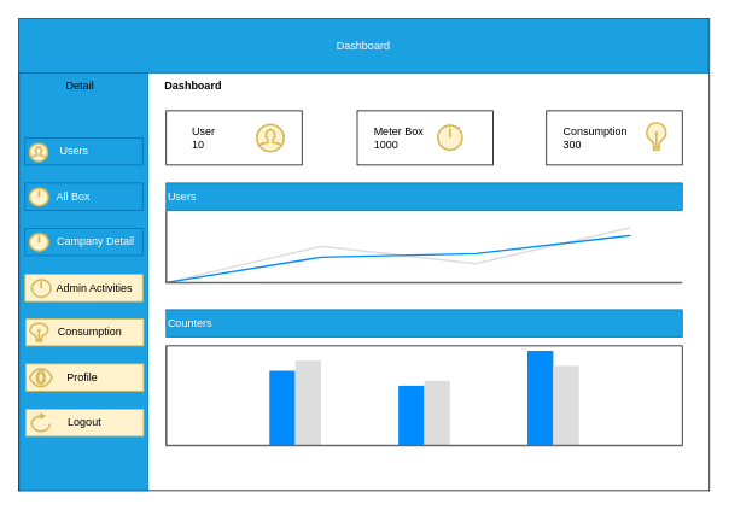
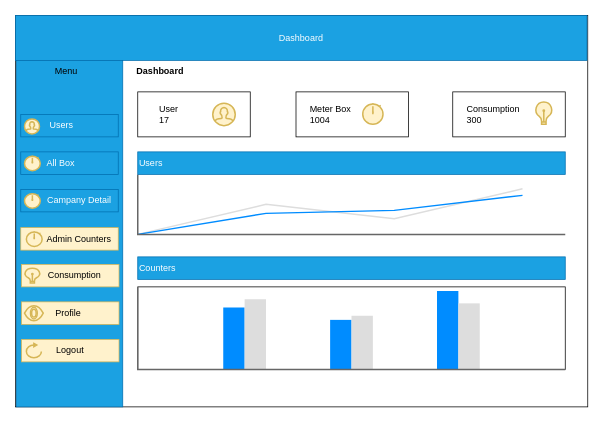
  <mxCell id="0" />
  <mxCell id="1" parent="0" />
  <mxCell id="2" value="" style="rounded=0;whiteSpace=wrap;html=1;shadow=0;" parent="1" vertex="1"><mxGeometry x="20" y="20" width="763" height="522" as="geometry" /></mxCell>
  <mxCell id="3" value="Dashboard" style="rounded=0;whiteSpace=wrap;html=1;fillColor=#1ba1e2;strokeColor=#006EAF;fontColor=#ffffff;" parent="1" vertex="1"><mxGeometry x="20" y="20" width="762" height="60" as="geometry" /></mxCell>
  <mxCell id="4" value="" style="rounded=0;whiteSpace=wrap;html=1;fillColor=#1ba1e2;strokeColor=#006EAF;fontColor=#ffffff;" parent="1" vertex="1"><mxGeometry x="21" y="80" width="142" height="462" as="geometry" /></mxCell>
- <mxCell id="5" value="Detail" style="text;html=1;align=center;verticalAlign=middle;whiteSpace=wrap;rounded=0;" parent="1" vertex="1"><mxGeometry x="23" y="80" width="130" height="30" as="geometry" /></mxCell>
+ <mxCell id="5" value="Menu" style="text;html=1;align=center;verticalAlign=middle;whiteSpace=wrap;rounded=0;" parent="1" vertex="1"><mxGeometry x="23" y="80" width="130" height="30" as="geometry" /></mxCell>
  <mxCell id="6" value="&amp;nbsp; &amp;nbsp; &amp;nbsp; &amp;nbsp; &amp;nbsp; &amp;nbsp;Users" style="text;html=1;align=left;verticalAlign=middle;whiteSpace=wrap;rounded=0;shadow=0;comic=0;glass=0;strokeColor=#006EAF;fillColor=#1ba1e2;fontColor=#ffffff;" parent="1" vertex="1"><mxGeometry x="27" y="152" width="130" height="30" as="geometry" /></mxCell>
  <mxCell id="7" value="&amp;nbsp; &amp;nbsp; &amp;nbsp; &amp;nbsp; &amp;nbsp; All Box" style="text;html=1;align=left;verticalAlign=middle;whiteSpace=wrap;rounded=0;strokeColor=#006EAF;fillColor=#1ba1e2;fontColor=#ffffff;" parent="1" vertex="1"><mxGeometry x="27" y="202" width="130" height="30" as="geometry" /></mxCell>
  <mxCell id="8" value="&amp;nbsp; &amp;nbsp; &amp;nbsp; &amp;nbsp; &amp;nbsp; Consumption" style="text;html=1;align=left;verticalAlign=middle;whiteSpace=wrap;rounded=0;strokeColor=#d6b656;fillColor=#fff2cc;" parent="1" vertex="1"><mxGeometry x="28" y="352" width="130" height="30" as="geometry" /></mxCell>
  <mxCell id="9" value="&amp;nbsp; &amp;nbsp; &amp;nbsp; &amp;nbsp; &amp;nbsp; &amp;nbsp; &amp;nbsp;Profile" style="text;html=1;align=left;verticalAlign=middle;whiteSpace=wrap;rounded=0;strokeColor=#d6b656;fillColor=#fff2cc;" parent="1" vertex="1"><mxGeometry x="28" y="402" width="130" height="30" as="geometry" /></mxCell>
  <mxCell id="10" value="Logout" style="text;html=1;align=center;verticalAlign=middle;whiteSpace=wrap;rounded=0;fillColor=#fff2cc;strokeColor=#d6b656;" parent="1" vertex="1"><mxGeometry x="28" y="452" width="130" height="30" as="geometry" /></mxCell>
- <mxCell id="11" value="&amp;nbsp; &amp;nbsp; &amp;nbsp; &amp;nbsp; User&lt;br&gt;&amp;nbsp; &amp;nbsp; &amp;nbsp; &amp;nbsp; 10" style="rounded=0;whiteSpace=wrap;html=1;gradientColor=none;align=left;" parent="1" vertex="1"><mxGeometry x="183" y="122" width="150" height="60" as="geometry" /></mxCell>
+ <mxCell id="11" value="&amp;nbsp; &amp;nbsp; &amp;nbsp; &amp;nbsp; User&lt;br&gt;&amp;nbsp; &amp;nbsp; &amp;nbsp; &amp;nbsp; 17" style="rounded=0;whiteSpace=wrap;html=1;gradientColor=none;align=left;" parent="1" vertex="1"><mxGeometry x="183" y="122" width="150" height="60" as="geometry" /></mxCell>
  <mxCell id="12" value="&amp;nbsp; &amp;nbsp; &amp;nbsp;Consumption&lt;br&gt;&amp;nbsp; &amp;nbsp; &amp;nbsp;300" style="rounded=0;whiteSpace=wrap;html=1;gradientColor=none;align=left;" parent="1" vertex="1"><mxGeometry x="603" y="122" width="150" height="60" as="geometry" /></mxCell>
- <mxCell id="13" value="&amp;nbsp; &amp;nbsp; &amp;nbsp;Meter Box&lt;br&gt;&amp;nbsp; &amp;nbsp; &amp;nbsp;1000" style="rounded=0;whiteSpace=wrap;html=1;gradientColor=none;align=left;" parent="1" vertex="1"><mxGeometry x="394" y="122" width="150" height="60" as="geometry" /></mxCell>
+ <mxCell id="13" value="&amp;nbsp; &amp;nbsp; &amp;nbsp;Meter Box&lt;br&gt;&amp;nbsp; &amp;nbsp; &amp;nbsp;1004" style="rounded=0;whiteSpace=wrap;html=1;gradientColor=none;align=left;" parent="1" vertex="1"><mxGeometry x="394" y="122" width="150" height="60" as="geometry" /></mxCell>
  <mxCell id="14" value="" style="verticalLabelPosition=bottom;shadow=0;dashed=0;align=center;html=1;verticalAlign=top;strokeWidth=1;shape=mxgraph.mockup.graphics.lineChart;strokeColor=none;strokeColor2=#666666;strokeColor3=#008cff;strokeColor4=#dddddd;gradientColor=none;" parent="1" vertex="1"><mxGeometry x="183" y="232" width="570" height="80" as="geometry" /></mxCell>
  <mxCell id="15" value="" style="verticalLabelPosition=bottom;shadow=0;dashed=0;align=center;html=1;verticalAlign=top;strokeWidth=1;shape=mxgraph.mockup.graphics.columnChart;strokeColor2=none;strokeColor3=#666666;fillColor2=#008cff;fillColor3=#dddddd;" parent="1" vertex="1"><mxGeometry x="183" y="382" width="570" height="110" as="geometry" /></mxCell>
  <mxCell id="16" value="Counters" style="text;html=1;align=left;verticalAlign=middle;whiteSpace=wrap;rounded=0;fillColor=#1ba1e2;strokeColor=#006EAF;fontColor=#ffffff;" parent="1" vertex="1"><mxGeometry x="183" y="342" width="570" height="30" as="geometry" /></mxCell>
  <mxCell id="17" value="Users" style="text;html=1;align=left;verticalAlign=middle;whiteSpace=wrap;rounded=0;fillColor=#1ba1e2;strokeColor=#006EAF;fontColor=#ffffff;" parent="1" vertex="1"><mxGeometry x="183" y="202" width="570" height="30" as="geometry" /></mxCell>
  <mxCell id="18" value="" style="html=1;verticalLabelPosition=bottom;align=center;labelBackgroundColor=#ffffff;verticalAlign=top;strokeWidth=2;strokeColor=#d6b656;shadow=0;dashed=0;shape=mxgraph.ios7.icons.user;fillColor=#fff2cc;" parent="1" vertex="1"><mxGeometry x="283" y="137" width="30" height="30" as="geometry" /></mxCell>
  <mxCell id="19" value="" style="html=1;verticalLabelPosition=bottom;align=center;labelBackgroundColor=#ffffff;verticalAlign=top;strokeWidth=2;strokeColor=#d6b656;shadow=0;dashed=0;shape=mxgraph.ios7.icons.stopwatch;fillColor=#fff2cc;" parent="1" vertex="1"><mxGeometry x="483" y="137" width="27" height="28.2" as="geometry" /></mxCell>
  <mxCell id="20" value="" style="html=1;verticalLabelPosition=bottom;align=center;labelBackgroundColor=#ffffff;verticalAlign=top;strokeWidth=2;strokeColor=#d6b656;shadow=0;dashed=0;shape=mxgraph.ios7.icons.user;fillColor=#fff2cc;" parent="1" vertex="1"><mxGeometry x="32" y="158" width="20" height="20" as="geometry" /></mxCell>
  <mxCell id="21" value="" style="html=1;verticalLabelPosition=bottom;align=center;labelBackgroundColor=#ffffff;verticalAlign=top;strokeWidth=2;strokeColor=#d6b656;shadow=0;dashed=0;shape=mxgraph.ios7.icons.stopwatch;fillColor=#fff2cc;" parent="1" vertex="1"><mxGeometry x="32" y="207" width="21" height="20" as="geometry" /></mxCell>
  <mxCell id="22" value="" style="html=1;verticalLabelPosition=bottom;align=center;labelBackgroundColor=#ffffff;verticalAlign=top;strokeWidth=2;strokeColor=#d6b656;shadow=0;dashed=0;shape=mxgraph.ios7.icons.lightbulb;fillColor=#fff2cc;" parent="1" vertex="1"><mxGeometry x="713" y="135.5" width="22.8" height="29.7" as="geometry" /></mxCell>
  <mxCell id="23" value="" style="html=1;verticalLabelPosition=bottom;align=center;labelBackgroundColor=#ffffff;verticalAlign=top;strokeWidth=2;strokeColor=#d6b656;shadow=0;dashed=0;shape=mxgraph.ios7.icons.lightbulb;fillColor=#fff2cc;" parent="1" vertex="1"><mxGeometry x="32" y="357.15" width="21" height="19.7" as="geometry" /></mxCell>
  <mxCell id="24" value="" style="html=1;verticalLabelPosition=bottom;align=center;labelBackgroundColor=#ffffff;verticalAlign=top;strokeWidth=2;strokeColor=#d6b656;shadow=0;dashed=0;shape=mxgraph.ios7.icons.eye;fillColor=#fff2cc;" parent="1" vertex="1"><mxGeometry x="32" y="407" width="25" height="20" as="geometry" /></mxCell>
  <mxCell id="25" value="&lt;b&gt;&amp;nbsp; &amp;nbsp;Dashboard&lt;/b&gt;" style="text;html=1;align=center;verticalAlign=middle;whiteSpace=wrap;rounded=0;" parent="1" vertex="1"><mxGeometry x="143" y="80" width="130" height="30" as="geometry" /></mxCell>
  <mxCell id="26" value="" style="html=1;verticalLabelPosition=bottom;align=center;labelBackgroundColor=#ffffff;verticalAlign=top;strokeWidth=2;strokeColor=#d6b656;shadow=0;dashed=0;shape=mxgraph.ios7.icons.reload;rounded=0;glass=0;dashPattern=1 2;comic=0;fillColor=#fff2cc;" parent="1" vertex="1"><mxGeometry x="34.5" y="457.5" width="20" height="19" as="geometry" /></mxCell>
  <mxCell id="27" value="&amp;nbsp; &amp;nbsp; &amp;nbsp; &amp;nbsp; &amp;nbsp; Campany Detail" style="text;html=1;align=left;verticalAlign=middle;whiteSpace=wrap;rounded=0;strokeColor=#006EAF;fillColor=#1ba1e2;fontColor=#ffffff;" parent="1" vertex="1"><mxGeometry x="27" y="252" width="130" height="30" as="geometry" /></mxCell>
- <mxCell id="28" value="&amp;nbsp; &amp;nbsp; &amp;nbsp; &amp;nbsp; &amp;nbsp; Admin Activities" style="text;html=1;align=left;verticalAlign=middle;whiteSpace=wrap;rounded=0;strokeColor=#d6b656;fillColor=#fff2cc;" parent="1" vertex="1"><mxGeometry x="27" y="303" width="130" height="30" as="geometry" /></mxCell>
+ <mxCell id="28" value="&amp;nbsp; &amp;nbsp; &amp;nbsp; &amp;nbsp; &amp;nbsp; Admin Counters" style="text;html=1;align=left;verticalAlign=middle;whiteSpace=wrap;rounded=0;strokeColor=#d6b656;fillColor=#fff2cc;" parent="1" vertex="1"><mxGeometry x="27" y="303" width="130" height="30" as="geometry" /></mxCell>
  <mxCell id="29" value="" style="html=1;verticalLabelPosition=bottom;align=center;labelBackgroundColor=#ffffff;verticalAlign=top;strokeWidth=2;strokeColor=#d6b656;shadow=0;dashed=0;shape=mxgraph.ios7.icons.stopwatch;fillColor=#fff2cc;" parent="1" vertex="1"><mxGeometry x="32" y="257" width="21" height="20" as="geometry" /></mxCell>
  <mxCell id="30" value="" style="html=1;verticalLabelPosition=bottom;align=center;labelBackgroundColor=#ffffff;verticalAlign=top;strokeWidth=2;strokeColor=#d6b656;shadow=0;dashed=0;shape=mxgraph.ios7.icons.stopwatch;fillColor=#fff2cc;" parent="1" vertex="1"><mxGeometry x="34.5" y="308" width="21" height="20" as="geometry" /></mxCell>
